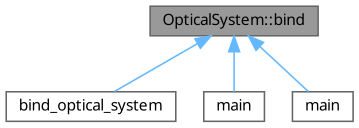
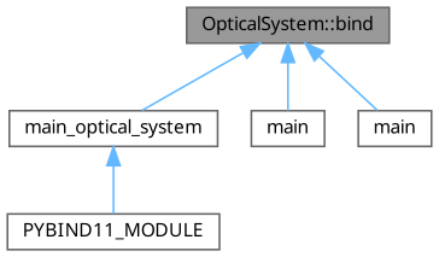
  digraph {
    fontname="Noto Sans"
    rankdir=TB
    node [color=grey40 fillcolor=white fontname="Noto Sans" fontsize=10 shape=box style=filled]
    edge [color=steelblue1 dir=back fontname="Noto Sans" fontsize=10 labelfontname=Helvetica labelfontsize=10 style=solid]
    n1 [color=gray40 fillcolor=grey60 fontcolor=black height=0.2 label="OpticalSystem::bind" width=0.4]
-   n2 [height=0.2 label=bind_optical_system width=0.4]
+   n2 [height=0.2 label=main_optical_system width=0.4]
    n3 [height=0.2 label=main width=0.4]
    n4 [height=0.2 label=main width=0.4]
+   n5 [height=0.2 label=PYBIND11_MODULE width=0.4]
    n1 -> n2
    n1 -> n3
    n1 -> n4
+   n2 -> n5
  }
